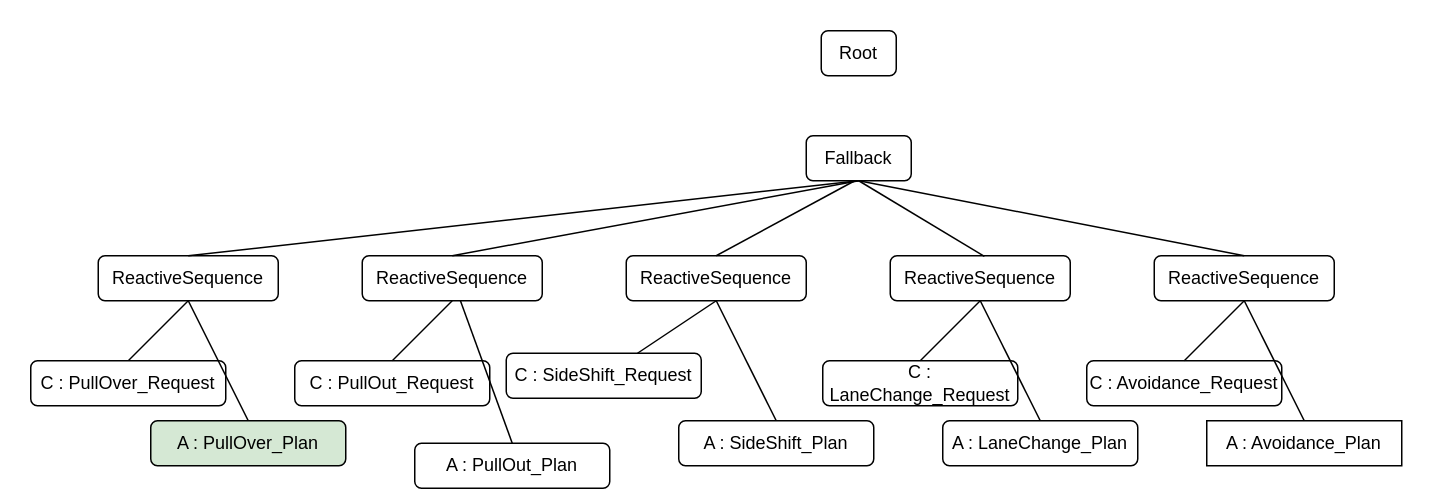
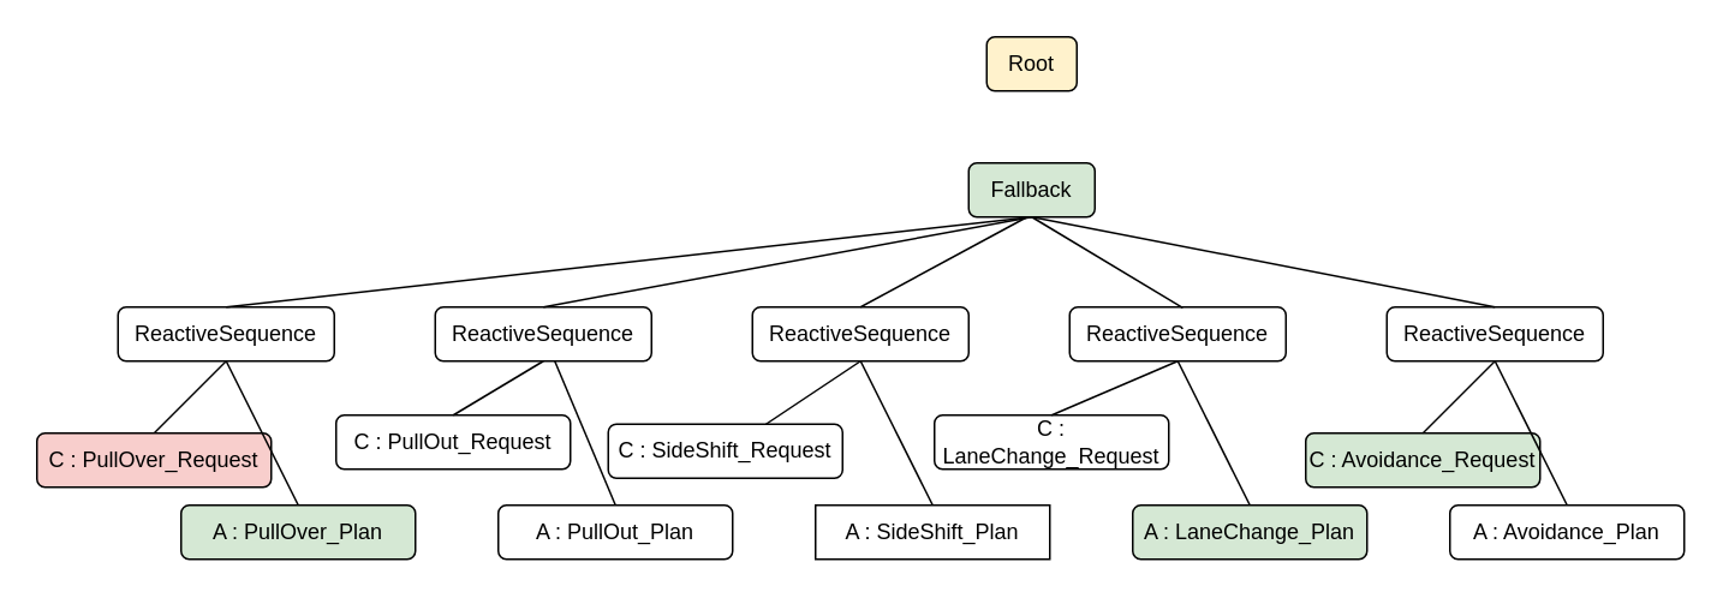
  <mxCell id="0" />
  <mxCell id="1" parent="0" />
- <mxCell id="2" value="Root" style="rounded=1;whiteSpace=wrap;html=1;" vertex="1" parent="1"><mxGeometry x="547" y="20" width="50" height="30" as="geometry" /></mxCell>
- <mxCell id="3" value="Fallback" style="rounded=1;whiteSpace=wrap;html=1;" vertex="1" parent="1"><mxGeometry x="537" y="90" width="70" height="30" as="geometry" /></mxCell>
+ <mxCell id="2" value="Root" style="rounded=1;whiteSpace=wrap;html=1;fillColor=#fff2cc;" vertex="1" parent="1"><mxGeometry x="547" y="20" width="50" height="30" as="geometry" /></mxCell>
+ <mxCell id="3" value="Fallback" style="rounded=1;whiteSpace=wrap;html=1;fillColor=#d5e8d4;" vertex="1" parent="1"><mxGeometry x="537" y="90" width="70" height="30" as="geometry" /></mxCell>
  <mxCell id="4" value="ReactiveSequence" style="rounded=1;whiteSpace=wrap;html=1;" vertex="1" parent="1"><mxGeometry x="65" y="170" width="120" height="30" as="geometry" /></mxCell>
  <mxCell id="5" value="ReactiveSequence" style="rounded=1;whiteSpace=wrap;html=1;" vertex="1" parent="1"><mxGeometry x="241" y="170" width="120" height="30" as="geometry" /></mxCell>
  <mxCell id="6" value="ReactiveSequence" style="rounded=1;whiteSpace=wrap;html=1;" vertex="1" parent="1"><mxGeometry x="417" y="170" width="120" height="30" as="geometry" /></mxCell>
  <mxCell id="7" value="ReactiveSequence" style="rounded=1;whiteSpace=wrap;html=1;" vertex="1" parent="1"><mxGeometry x="593" y="170" width="120" height="30" as="geometry" /></mxCell>
  <mxCell id="8" value="ReactiveSequence" style="rounded=1;whiteSpace=wrap;html=1;" vertex="1" parent="1"><mxGeometry x="769" y="170" width="120" height="30" as="geometry" /></mxCell>
  <mxCell id="9" value="" style="endArrow=none;html=1;rounded=0;entryX=0.5;entryY=1;entryDx=0;entryDy=0;exitX=0.5;exitY=0;exitDx=0;exitDy=0;" edge="1" parent="1" source="5" target="3"><mxGeometry width="50" height="50" relative="1" as="geometry"><mxPoint x="455" y="120" as="sourcePoint" /><mxPoint x="505" y="70" as="targetPoint" /></mxGeometry></mxCell>
  <mxCell id="10" value="" style="endArrow=none;html=1;rounded=0;entryX=0.5;entryY=1;entryDx=0;entryDy=0;exitX=0.5;exitY=0;exitDx=0;exitDy=0;" edge="1" parent="1" source="4" target="3"><mxGeometry width="50" height="50" relative="1" as="geometry"><mxPoint x="455" y="120" as="sourcePoint" /><mxPoint x="505" y="70" as="targetPoint" /></mxGeometry></mxCell>
  <mxCell id="11" value="" style="endArrow=none;html=1;rounded=0;exitX=0.5;exitY=0;exitDx=0;exitDy=0;entryX=0.462;entryY=1;entryDx=0;entryDy=0;entryPerimeter=0;" edge="1" parent="1" source="6" target="3"><mxGeometry width="50" height="50" relative="1" as="geometry"><mxPoint x="475" y="180" as="sourcePoint" /><mxPoint x="525" y="130" as="targetPoint" /></mxGeometry></mxCell>
  <mxCell id="12" value="" style="endArrow=none;html=1;rounded=0;entryX=0.523;entryY=0.013;entryDx=0;entryDy=0;entryPerimeter=0;exitX=0.5;exitY=1;exitDx=0;exitDy=0;" edge="1" parent="1" source="3" target="7"><mxGeometry width="50" height="50" relative="1" as="geometry"><mxPoint x="515" y="130" as="sourcePoint" /><mxPoint x="565" y="90" as="targetPoint" /></mxGeometry></mxCell>
  <mxCell id="13" value="" style="endArrow=none;html=1;rounded=0;entryX=0.5;entryY=0;entryDx=0;entryDy=0;exitX=0.5;exitY=1;exitDx=0;exitDy=0;" edge="1" parent="1" source="3" target="8"><mxGeometry width="50" height="50" relative="1" as="geometry"><mxPoint x="515" y="140" as="sourcePoint" /><mxPoint x="565" y="90" as="targetPoint" /></mxGeometry></mxCell>
  <mxCell id="14" value="" style="endArrow=none;html=1;rounded=0;entryX=0.5;entryY=0;entryDx=0;entryDy=0;exitX=0.5;exitY=1;exitDx=0;exitDy=0;" edge="1" parent="1" source="4" target="15"><mxGeometry width="50" height="50" relative="1" as="geometry"><mxPoint x="465" y="240" as="sourcePoint" /><mxPoint x="515" y="190" as="targetPoint" /></mxGeometry></mxCell>
- <mxCell id="15" value="C : PullOver_Request" style="rounded=1;whiteSpace=wrap;html=1;" vertex="1" parent="1"><mxGeometry x="20" y="240" width="130" height="30" as="geometry" /></mxCell>
+ <mxCell id="15" value="C : PullOver_Request" style="rounded=1;whiteSpace=wrap;html=1;fillColor=#f8cecc;" vertex="1" parent="1"><mxGeometry x="20" y="240" width="130" height="30" as="geometry" /></mxCell>
  <mxCell id="16" value="A : PullOver_Plan" style="rounded=1;whiteSpace=wrap;html=1;fillColor=#d5e8d4;" vertex="1" parent="1"><mxGeometry x="100" y="280" width="130" height="30" as="geometry" /></mxCell>
  <mxCell id="17" value="" style="endArrow=none;html=1;rounded=0;entryX=0.5;entryY=0;entryDx=0;entryDy=0;exitX=0.5;exitY=1;exitDx=0;exitDy=0;" edge="1" parent="1" source="4" target="16"><mxGeometry width="50" height="50" relative="1" as="geometry"><mxPoint x="185" y="200" as="sourcePoint" /><mxPoint x="60" y="330" as="targetPoint" /></mxGeometry></mxCell>
- <mxCell id="18" value="C : PullOut_Request" style="rounded=1;whiteSpace=wrap;html=1;" vertex="1" parent="1"><mxGeometry x="196" y="240" width="130" height="30" as="geometry" /></mxCell>
- <mxCell id="19" value="A : PullOut_Plan" style="rounded=1;whiteSpace=wrap;html=1;" vertex="1" parent="1"><mxGeometry x="276" y="295" width="130" height="30" as="geometry" /></mxCell>
+ <mxCell id="18" value="C : PullOut_Request" style="rounded=1;whiteSpace=wrap;html=1;" vertex="1" parent="1"><mxGeometry x="186" y="230" width="130" height="30" as="geometry" /></mxCell>
+ <mxCell id="19" value="A : PullOut_Plan" style="rounded=1;whiteSpace=wrap;html=1;" vertex="1" parent="1"><mxGeometry x="276" y="280" width="130" height="30" as="geometry" /></mxCell>
  <mxCell id="20" value="C : SideShift_Request" style="rounded=1;whiteSpace=wrap;html=1;" vertex="1" parent="1"><mxGeometry x="337" y="235" width="130" height="30" as="geometry" /></mxCell>
- <mxCell id="21" value="A : SideShift_Plan" style="rounded=1;whiteSpace=wrap;html=1;" vertex="1" parent="1"><mxGeometry x="452" y="280" width="130" height="30" as="geometry" /></mxCell>
+ <mxCell id="21" value="A : SideShift_Plan" style="whiteSpace=wrap;html=1;rounded=0;" vertex="1" parent="1"><mxGeometry x="452" y="280" width="130" height="30" as="geometry" /></mxCell>
  <mxCell id="22" value="" style="endArrow=none;html=1;rounded=0;entryX=0.5;entryY=0;entryDx=0;entryDy=0;exitX=0.5;exitY=1;exitDx=0;exitDy=0;" edge="1" parent="1" source="5" target="18"><mxGeometry width="50" height="50" relative="1" as="geometry"><mxPoint x="306" y="210" as="sourcePoint" /><mxPoint x="241" y="250" as="targetPoint" /></mxGeometry></mxCell>
  <mxCell id="23" value="" style="endArrow=none;html=1;rounded=0;entryX=0.5;entryY=0;entryDx=0;entryDy=0;" edge="1" parent="1" source="5" target="19"><mxGeometry width="50" height="50" relative="1" as="geometry"><mxPoint x="305" y="200" as="sourcePoint" /><mxPoint x="320" y="280" as="targetPoint" /></mxGeometry></mxCell>
  <mxCell id="24" value="" style="endArrow=none;html=1;rounded=0;exitX=0.5;exitY=1;exitDx=0;exitDy=0;" edge="1" parent="1" source="6" target="20"><mxGeometry width="50" height="50" relative="1" as="geometry"><mxPoint x="311" y="210" as="sourcePoint" /><mxPoint x="271" y="250" as="targetPoint" /></mxGeometry></mxCell>
  <mxCell id="25" value="" style="endArrow=none;html=1;rounded=0;exitX=0.5;exitY=1;exitDx=0;exitDy=0;entryX=0.5;entryY=0;entryDx=0;entryDy=0;" edge="1" parent="1" source="6" target="21"><mxGeometry width="50" height="50" relative="1" as="geometry"><mxPoint x="487" y="210" as="sourcePoint" /><mxPoint x="458" y="250" as="targetPoint" /></mxGeometry></mxCell>
- <mxCell id="26" value="C : LaneChange_Request" style="rounded=1;whiteSpace=wrap;html=1;" vertex="1" parent="1"><mxGeometry x="548" y="240" width="130" height="30" as="geometry" /></mxCell>
- <mxCell id="27" value="A : LaneChange_Plan" style="rounded=1;whiteSpace=wrap;html=1;" vertex="1" parent="1"><mxGeometry x="628" y="280" width="130" height="30" as="geometry" /></mxCell>
+ <mxCell id="26" value="C : LaneChange_Request" style="rounded=1;whiteSpace=wrap;html=1;" vertex="1" parent="1"><mxGeometry x="518" y="230" width="130" height="30" as="geometry" /></mxCell>
+ <mxCell id="27" value="A : LaneChange_Plan" style="rounded=1;whiteSpace=wrap;html=1;fillColor=#d5e8d4;" vertex="1" parent="1"><mxGeometry x="628" y="280" width="130" height="30" as="geometry" /></mxCell>
  <mxCell id="28" value="" style="endArrow=none;html=1;rounded=0;exitX=0.5;exitY=1;exitDx=0;exitDy=0;entryX=0.5;entryY=0;entryDx=0;entryDy=0;" edge="1" parent="1" source="7" target="26"><mxGeometry width="50" height="50" relative="1" as="geometry"><mxPoint x="487" y="210" as="sourcePoint" /><mxPoint x="458" y="250" as="targetPoint" /></mxGeometry></mxCell>
  <mxCell id="29" value="" style="endArrow=none;html=1;rounded=0;exitX=0.5;exitY=1;exitDx=0;exitDy=0;entryX=0.5;entryY=0;entryDx=0;entryDy=0;" edge="1" parent="1" source="7" target="27"><mxGeometry width="50" height="50" relative="1" as="geometry"><mxPoint x="663" y="210" as="sourcePoint" /><mxPoint x="623" y="250" as="targetPoint" /></mxGeometry></mxCell>
- <mxCell id="30" value="C : Avoidance_Request" style="rounded=1;whiteSpace=wrap;html=1;" vertex="1" parent="1"><mxGeometry x="724" y="240" width="130" height="30" as="geometry" /></mxCell>
- <mxCell id="31" value="A : Avoidance_Plan" style="whiteSpace=wrap;html=1;rounded=0;" vertex="1" parent="1"><mxGeometry x="804" y="280" width="130" height="30" as="geometry" /></mxCell>
+ <mxCell id="30" value="C : Avoidance_Request" style="rounded=1;whiteSpace=wrap;html=1;fillColor=#d5e8d4;" vertex="1" parent="1"><mxGeometry x="724" y="240" width="130" height="30" as="geometry" /></mxCell>
+ <mxCell id="31" value="A : Avoidance_Plan" style="rounded=1;whiteSpace=wrap;html=1;" vertex="1" parent="1"><mxGeometry x="804" y="280" width="130" height="30" as="geometry" /></mxCell>
  <mxCell id="32" value="" style="endArrow=none;html=1;rounded=0;exitX=0.5;exitY=1;exitDx=0;exitDy=0;entryX=0.5;entryY=0;entryDx=0;entryDy=0;" edge="1" parent="1" source="8" target="30"><mxGeometry width="50" height="50" relative="1" as="geometry"><mxPoint x="663" y="210" as="sourcePoint" /><mxPoint x="623" y="250" as="targetPoint" /></mxGeometry></mxCell>
  <mxCell id="33" value="" style="endArrow=none;html=1;rounded=0;exitX=0.5;exitY=1;exitDx=0;exitDy=0;entryX=0.5;entryY=0;entryDx=0;entryDy=0;" edge="1" parent="1" source="8" target="31"><mxGeometry width="50" height="50" relative="1" as="geometry"><mxPoint x="839" y="210" as="sourcePoint" /><mxPoint x="790" y="250" as="targetPoint" /></mxGeometry></mxCell>
